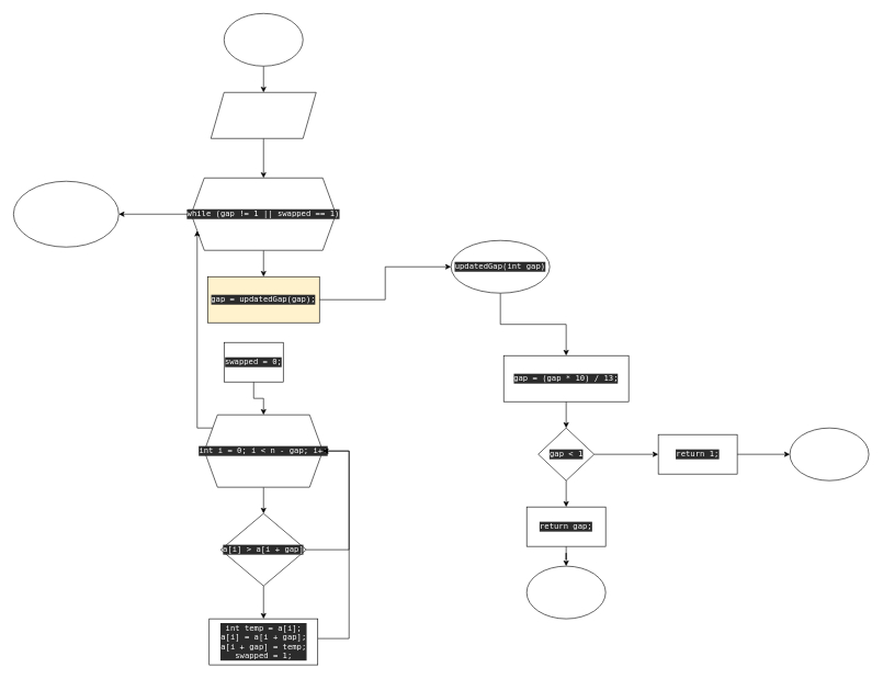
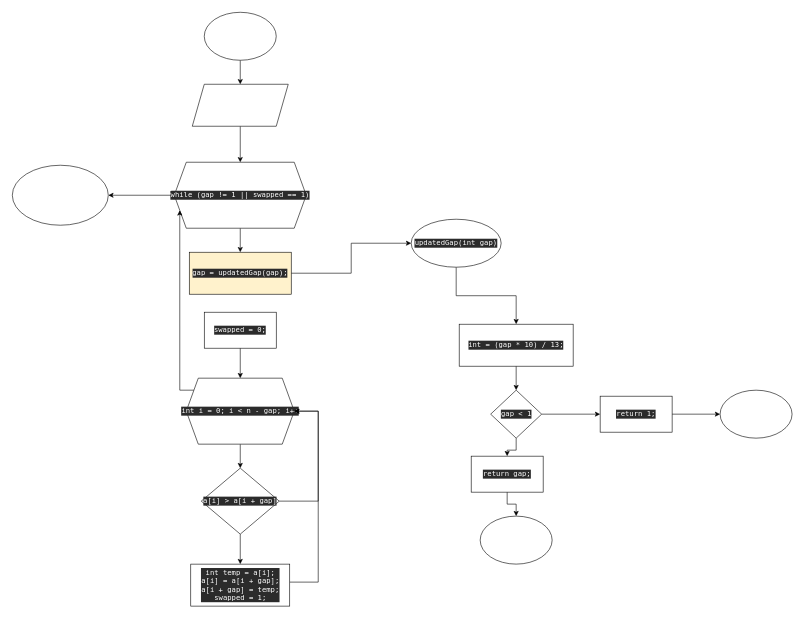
  <mxCell id="0" />
  <mxCell id="1" parent="0" />
  <mxCell id="2" style="edgeStyle=orthogonalEdgeStyle;rounded=0;orthogonalLoop=1;jettySize=auto;html=1;entryX=0.5;entryY=0;entryDx=0;entryDy=0;fontColor=#FFFFFF;" edge="1" parent="1" source="3" target="5"><mxGeometry relative="1" as="geometry" /></mxCell>
  <mxCell id="3" value="Початок" style="ellipse;whiteSpace=wrap;html=1;fontColor=#FFFFFF;" vertex="1" parent="1"><mxGeometry x="340" y="20" width="120" height="80" as="geometry" /></mxCell>
  <mxCell id="4" style="edgeStyle=orthogonalEdgeStyle;rounded=0;orthogonalLoop=1;jettySize=auto;html=1;entryX=0.5;entryY=0;entryDx=0;entryDy=0;fontColor=#FFFFFF;" edge="1" parent="1" source="5" target="8"><mxGeometry relative="1" as="geometry" /></mxCell>
  <mxCell id="5" value="Введення:&lt;br&gt;int array[], int length" style="shape=parallelogram;perimeter=parallelogramPerimeter;whiteSpace=wrap;html=1;fixedSize=1;fontColor=#FFFFFF;" vertex="1" parent="1"><mxGeometry x="320" y="140" width="160" height="70" as="geometry" /></mxCell>
  <mxCell id="6" style="edgeStyle=orthogonalEdgeStyle;rounded=0;orthogonalLoop=1;jettySize=auto;html=1;entryX=0.5;entryY=0;entryDx=0;entryDy=0;fontColor=#FFFFFF;" edge="1" parent="1" source="8" target="10"><mxGeometry relative="1" as="geometry" /></mxCell>
  <mxCell id="7" style="edgeStyle=orthogonalEdgeStyle;rounded=0;orthogonalLoop=1;jettySize=auto;html=1;entryX=1;entryY=0.5;entryDx=0;entryDy=0;fontColor=#FFFFFF;" edge="1" parent="1" source="8" target="34"><mxGeometry relative="1" as="geometry" /></mxCell>
  <mxCell id="8" value="&lt;div style=&quot;background-color: rgb(43, 43, 43); font-family: &amp;quot;JetBrains Mono&amp;quot;, monospace;&quot;&gt;&lt;pre&gt;&lt;div style=&quot;font-family: &amp;quot;JetBrains Mono&amp;quot;, monospace;&quot;&gt;&lt;pre&gt;while (gap != &lt;span style=&quot;&quot;&gt;1 &lt;/span&gt;|| swapped == &lt;span style=&quot;&quot;&gt;1&lt;/span&gt;)&lt;/pre&gt;&lt;/div&gt;&lt;/pre&gt;&lt;/div&gt;" style="shape=hexagon;perimeter=hexagonPerimeter2;whiteSpace=wrap;html=1;fixedSize=1;fontColor=#FFFFFF;" vertex="1" parent="1"><mxGeometry x="290" y="270" width="220" height="110" as="geometry" /></mxCell>
  <mxCell id="9" style="edgeStyle=orthogonalEdgeStyle;rounded=0;orthogonalLoop=1;jettySize=auto;html=1;entryX=0;entryY=0.5;entryDx=0;entryDy=0;fontColor=#FFFFFF;" edge="1" parent="1" source="10" target="12"><mxGeometry relative="1" as="geometry" /></mxCell>
  <mxCell id="10" value="&lt;div style=&quot;background-color: rgb(43, 43, 43); font-family: &amp;quot;JetBrains Mono&amp;quot;, monospace;&quot;&gt;&lt;pre&gt;gap = updatedGap(gap)&lt;span style=&quot;&quot;&gt;;&lt;/span&gt;&lt;/pre&gt;&lt;/div&gt;" style="rounded=0;whiteSpace=wrap;html=1;fontColor=#FFFFFF;fillColor=#fff2cc;" vertex="1" parent="1"><mxGeometry x="315" y="420" width="170" height="70" as="geometry" /></mxCell>
  <mxCell id="11" style="edgeStyle=orthogonalEdgeStyle;rounded=0;orthogonalLoop=1;jettySize=auto;html=1;entryX=0.5;entryY=0;entryDx=0;entryDy=0;fontColor=#FFFFFF;" edge="1" parent="1" source="12" target="14"><mxGeometry relative="1" as="geometry" /></mxCell>
  <mxCell id="12" value="&lt;div style=&quot;background-color: rgb(43, 43, 43); font-family: &amp;quot;JetBrains Mono&amp;quot;, monospace;&quot;&gt;&lt;pre&gt;updatedGap(&lt;span style=&quot;&quot;&gt;int &lt;/span&gt;gap)&lt;/pre&gt;&lt;/div&gt;" style="ellipse;whiteSpace=wrap;html=1;fontColor=#FFFFFF;" vertex="1" parent="1"><mxGeometry x="685" y="365" width="150" height="80" as="geometry" /></mxCell>
  <mxCell id="13" style="edgeStyle=orthogonalEdgeStyle;rounded=0;orthogonalLoop=1;jettySize=auto;html=1;entryX=0.5;entryY=0;entryDx=0;entryDy=0;fontColor=#FFFFFF;" edge="1" parent="1" source="14" target="17"><mxGeometry relative="1" as="geometry" /></mxCell>
- <mxCell id="14" value="&lt;div style=&quot;background-color: rgb(43, 43, 43); font-family: &amp;quot;JetBrains Mono&amp;quot;, monospace;&quot;&gt;&lt;pre&gt;gap = (gap * 10) / &lt;span style=&quot;&quot;&gt;13&lt;/span&gt;&lt;span style=&quot;&quot;&gt;;&lt;/span&gt;&lt;/pre&gt;&lt;/div&gt;" style="rounded=0;whiteSpace=wrap;html=1;fontColor=#FFFFFF;" vertex="1" parent="1"><mxGeometry x="765" y="540" width="190" height="70" as="geometry" /></mxCell>
+ <mxCell id="14" value="&lt;div style=&quot;background-color: rgb(43, 43, 43); font-family: &amp;quot;JetBrains Mono&amp;quot;, monospace;&quot;&gt;&lt;pre&gt;int = (gap * 10) / &lt;span style=&quot;&quot;&gt;13&lt;/span&gt;&lt;span style=&quot;&quot;&gt;;&lt;/span&gt;&lt;/pre&gt;&lt;/div&gt;" style="rounded=0;whiteSpace=wrap;html=1;fontColor=#FFFFFF;" vertex="1" parent="1"><mxGeometry x="765" y="540" width="190" height="70" as="geometry" /></mxCell>
  <mxCell id="15" style="edgeStyle=orthogonalEdgeStyle;rounded=0;orthogonalLoop=1;jettySize=auto;html=1;entryX=0;entryY=0.5;entryDx=0;entryDy=0;fontColor=#FFFFFF;" edge="1" parent="1" source="17" target="19"><mxGeometry relative="1" as="geometry" /></mxCell>
  <mxCell id="16" style="edgeStyle=orthogonalEdgeStyle;rounded=0;orthogonalLoop=1;jettySize=auto;html=1;entryX=0.5;entryY=0;entryDx=0;entryDy=0;fontColor=#FFFFFF;" edge="1" parent="1" source="17" target="22"><mxGeometry relative="1" as="geometry" /></mxCell>
  <mxCell id="17" value="&lt;div style=&quot;background-color: rgb(43, 43, 43); font-family: &amp;quot;JetBrains Mono&amp;quot;, monospace;&quot;&gt;&lt;pre&gt;gap &amp;lt; 1&lt;/pre&gt;&lt;/div&gt;" style="rhombus;whiteSpace=wrap;html=1;fontColor=#FFFFFF;" vertex="1" parent="1"><mxGeometry x="817.5" y="650" width="85" height="80" as="geometry" /></mxCell>
  <mxCell id="18" style="edgeStyle=orthogonalEdgeStyle;rounded=0;orthogonalLoop=1;jettySize=auto;html=1;entryX=0;entryY=0.5;entryDx=0;entryDy=0;fontColor=#FFFFFF;" edge="1" parent="1" source="19" target="20"><mxGeometry relative="1" as="geometry" /></mxCell>
  <mxCell id="19" value="&lt;div style=&quot;background-color: rgb(43, 43, 43); font-family: &amp;quot;JetBrains Mono&amp;quot;, monospace;&quot;&gt;&lt;pre&gt;return &lt;span style=&quot;&quot;&gt;1&lt;/span&gt;&lt;span style=&quot;&quot;&gt;;&lt;/span&gt;&lt;/pre&gt;&lt;/div&gt;" style="rounded=0;whiteSpace=wrap;html=1;fontColor=#FFFFFF;" vertex="1" parent="1"><mxGeometry x="1000" y="660" width="120" height="60" as="geometry" /></mxCell>
  <mxCell id="20" value="Кінець" style="ellipse;whiteSpace=wrap;html=1;fontColor=#FFFFFF;" vertex="1" parent="1"><mxGeometry x="1200" y="650" width="120" height="80" as="geometry" /></mxCell>
  <mxCell id="21" style="edgeStyle=orthogonalEdgeStyle;rounded=0;orthogonalLoop=1;jettySize=auto;html=1;entryX=0.5;entryY=0;entryDx=0;entryDy=0;fontColor=#FFFFFF;" edge="1" parent="1" source="22" target="23"><mxGeometry relative="1" as="geometry" /></mxCell>
- <mxCell id="22" value="&lt;div style=&quot;background-color: rgb(43, 43, 43); font-family: &amp;quot;JetBrains Mono&amp;quot;, monospace;&quot;&gt;&lt;pre&gt;return gap&lt;span style=&quot;&quot;&gt;;&lt;/span&gt;&lt;/pre&gt;&lt;/div&gt;" style="rounded=0;whiteSpace=wrap;html=1;fontColor=#FFFFFF;" vertex="1" parent="1"><mxGeometry x="800" y="770" width="120" height="60" as="geometry" /></mxCell>
+ <mxCell id="22" value="&lt;div style=&quot;background-color: rgb(43, 43, 43); font-family: &amp;quot;JetBrains Mono&amp;quot;, monospace;&quot;&gt;&lt;pre&gt;return gap&lt;span style=&quot;&quot;&gt;;&lt;/span&gt;&lt;/pre&gt;&lt;/div&gt;" style="rounded=0;whiteSpace=wrap;html=1;fontColor=#FFFFFF;" vertex="1" parent="1"><mxGeometry x="785" y="760" width="120" height="60" as="geometry" /></mxCell>
  <mxCell id="23" value="Кінець" style="ellipse;whiteSpace=wrap;html=1;fontColor=#FFFFFF;" vertex="1" parent="1"><mxGeometry x="800" y="860" width="120" height="80" as="geometry" /></mxCell>
  <mxCell id="24" style="edgeStyle=orthogonalEdgeStyle;rounded=0;orthogonalLoop=1;jettySize=auto;html=1;entryX=0.5;entryY=0;entryDx=0;entryDy=0;fontColor=#FFFFFF;" edge="1" parent="1" source="25" target="28"><mxGeometry relative="1" as="geometry" /></mxCell>
- <mxCell id="25" value="&lt;div style=&quot;background-color: rgb(43, 43, 43); font-family: &amp;quot;JetBrains Mono&amp;quot;, monospace;&quot;&gt;&lt;pre&gt;swapped = 0&lt;span style=&quot;&quot;&gt;;&lt;/span&gt;&lt;/pre&gt;&lt;/div&gt;" style="whiteSpace=wrap;html=1;fontColor=#FFFFFF;" vertex="1" parent="1"><mxGeometry x="340" y="520" width="90" height="60" as="geometry" /></mxCell>
+ <mxCell id="25" value="&lt;div style=&quot;background-color: rgb(43, 43, 43); font-family: &amp;quot;JetBrains Mono&amp;quot;, monospace;&quot;&gt;&lt;pre&gt;swapped = 0&lt;span style=&quot;&quot;&gt;;&lt;/span&gt;&lt;/pre&gt;&lt;/div&gt;" style="whiteSpace=wrap;html=1;fontColor=#FFFFFF;" vertex="1" parent="1"><mxGeometry x="340" y="520" width="120" height="60" as="geometry" /></mxCell>
  <mxCell id="26" style="edgeStyle=orthogonalEdgeStyle;rounded=0;orthogonalLoop=1;jettySize=auto;html=1;entryX=0.5;entryY=0;entryDx=0;entryDy=0;fontColor=#FFFFFF;" edge="1" parent="1" source="28" target="31"><mxGeometry relative="1" as="geometry" /></mxCell>
  <mxCell id="27" style="edgeStyle=orthogonalEdgeStyle;rounded=0;orthogonalLoop=1;jettySize=auto;html=1;entryX=0;entryY=0.75;entryDx=0;entryDy=0;fontColor=#FFFFFF;" edge="1" parent="1" source="28" target="8"><mxGeometry relative="1" as="geometry"><Array as="points"><mxPoint x="299" y="650" /></Array></mxGeometry></mxCell>
  <mxCell id="28" value="&lt;div style=&quot;background-color: rgb(43, 43, 43); font-family: &amp;quot;JetBrains Mono&amp;quot;, monospace;&quot;&gt;&lt;pre&gt;int i = &lt;span style=&quot;&quot;&gt;0&lt;/span&gt;&lt;span style=&quot;&quot;&gt;; &lt;/span&gt;i &amp;lt; n - gap&lt;span style=&quot;&quot;&gt;; &lt;/span&gt;i++&lt;/pre&gt;&lt;/div&gt;" style="shape=hexagon;perimeter=hexagonPerimeter2;whiteSpace=wrap;html=1;fixedSize=1;fontColor=#FFFFFF;" vertex="1" parent="1"><mxGeometry x="310" y="630" width="180" height="110" as="geometry" /></mxCell>
  <mxCell id="29" style="edgeStyle=orthogonalEdgeStyle;rounded=0;orthogonalLoop=1;jettySize=auto;html=1;entryX=0.5;entryY=0;entryDx=0;entryDy=0;fontColor=#FFFFFF;" edge="1" parent="1" source="31" target="33"><mxGeometry relative="1" as="geometry" /></mxCell>
  <mxCell id="30" style="edgeStyle=orthogonalEdgeStyle;rounded=0;orthogonalLoop=1;jettySize=auto;html=1;entryX=1;entryY=0.5;entryDx=0;entryDy=0;fontColor=#FFFFFF;" edge="1" parent="1" source="31" target="28"><mxGeometry relative="1" as="geometry"><Array as="points"><mxPoint x="530" y="835" /><mxPoint x="530" y="685" /></Array></mxGeometry></mxCell>
  <mxCell id="31" value="&lt;div style=&quot;background-color: rgb(43, 43, 43); font-family: &amp;quot;JetBrains Mono&amp;quot;, monospace;&quot;&gt;&lt;pre&gt;a[i] &amp;gt; a[i + gap]&lt;/pre&gt;&lt;/div&gt;" style="rhombus;whiteSpace=wrap;html=1;fontColor=#FFFFFF;" vertex="1" parent="1"><mxGeometry x="335" y="780" width="130" height="110" as="geometry" /></mxCell>
  <mxCell id="32" style="edgeStyle=orthogonalEdgeStyle;rounded=0;orthogonalLoop=1;jettySize=auto;html=1;entryX=1;entryY=0.5;entryDx=0;entryDy=0;fontColor=#FFFFFF;" edge="1" parent="1" source="33" target="28"><mxGeometry relative="1" as="geometry"><Array as="points"><mxPoint x="530" y="970" /><mxPoint x="530" y="685" /></Array></mxGeometry></mxCell>
  <mxCell id="33" value="&lt;div style=&quot;background-color: rgb(43, 43, 43); font-family: &amp;quot;JetBrains Mono&amp;quot;, monospace;&quot;&gt;&lt;pre&gt;int temp = a[i]&lt;span style=&quot;&quot;&gt;;&lt;br&gt;&lt;/span&gt;a[i] = a[i + gap]&lt;span style=&quot;&quot;&gt;;&lt;br&gt;&lt;/span&gt;a[i + gap] = temp&lt;span style=&quot;&quot;&gt;;&lt;br&gt;&lt;/span&gt;swapped = &lt;span style=&quot;&quot;&gt;1&lt;/span&gt;&lt;span style=&quot;&quot;&gt;;&lt;/span&gt;&lt;/pre&gt;&lt;/div&gt;" style="rounded=0;whiteSpace=wrap;html=1;fontColor=#FFFFFF;" vertex="1" parent="1"><mxGeometry x="317.5" y="940" width="165" height="70" as="geometry" /></mxCell>
  <mxCell id="34" value="Кінець" style="ellipse;whiteSpace=wrap;html=1;fontColor=#FFFFFF;" vertex="1" parent="1"><mxGeometry x="20" y="275" width="160" height="100" as="geometry" /></mxCell>
  <mxCell id="35" value="&lt;b&gt;Так&lt;/b&gt;" style="text;html=1;align=center;verticalAlign=middle;resizable=0;points=[];autosize=1;strokeColor=none;fillColor=none;fontColor=#FFFFFF;" vertex="1" parent="1"><mxGeometry x="890" y="660" width="40" height="30" as="geometry" /></mxCell>
  <mxCell id="36" value="&lt;b&gt;Ні&lt;/b&gt;" style="text;html=1;align=center;verticalAlign=middle;resizable=0;points=[];autosize=1;strokeColor=none;fillColor=none;fontColor=#FFFFFF;" vertex="1" parent="1"><mxGeometry x="860" y="720" width="40" height="30" as="geometry" /></mxCell>
  <mxCell id="37" value="&lt;b&gt;Так&lt;/b&gt;" style="text;html=1;align=center;verticalAlign=middle;resizable=0;points=[];autosize=1;strokeColor=none;fillColor=none;fontColor=#FFFFFF;" vertex="1" parent="1"><mxGeometry x="400" y="380" width="40" height="30" as="geometry" /></mxCell>
  <mxCell id="38" value="&lt;b&gt;Так&lt;/b&gt;" style="text;html=1;align=center;verticalAlign=middle;resizable=0;points=[];autosize=1;strokeColor=none;fillColor=none;fontColor=#FFFFFF;" vertex="1" parent="1"><mxGeometry x="400" y="740" width="40" height="30" as="geometry" /></mxCell>
  <mxCell id="39" value="&lt;b&gt;Так&lt;/b&gt;" style="text;html=1;align=center;verticalAlign=middle;resizable=0;points=[];autosize=1;strokeColor=none;fillColor=none;fontColor=#FFFFFF;" vertex="1" parent="1"><mxGeometry x="400" y="880" width="40" height="30" as="geometry" /></mxCell>
  <mxCell id="40" value="&lt;b&gt;Ні&lt;/b&gt;" style="text;html=1;align=center;verticalAlign=middle;resizable=0;points=[];autosize=1;strokeColor=none;fillColor=none;fontColor=#FFFFFF;" vertex="1" parent="1"><mxGeometry x="450" y="810" width="40" height="30" as="geometry" /></mxCell>
  <mxCell id="41" value="&lt;b&gt;Ні&lt;/b&gt;" style="text;html=1;align=center;verticalAlign=middle;resizable=0;points=[];autosize=1;strokeColor=none;fillColor=none;fontColor=#FFFFFF;" vertex="1" parent="1"><mxGeometry x="260" y="300" width="40" height="30" as="geometry" /></mxCell>
  <mxCell id="42" value="&lt;b&gt;Ні&lt;/b&gt;" style="text;html=1;align=center;verticalAlign=middle;resizable=0;points=[];autosize=1;strokeColor=none;fillColor=none;fontColor=#FFFFFF;" vertex="1" parent="1"><mxGeometry x="270" y="640" width="40" height="30" as="geometry" /></mxCell>
